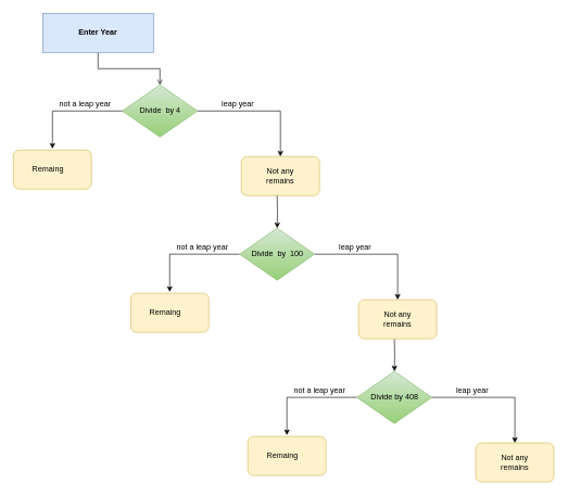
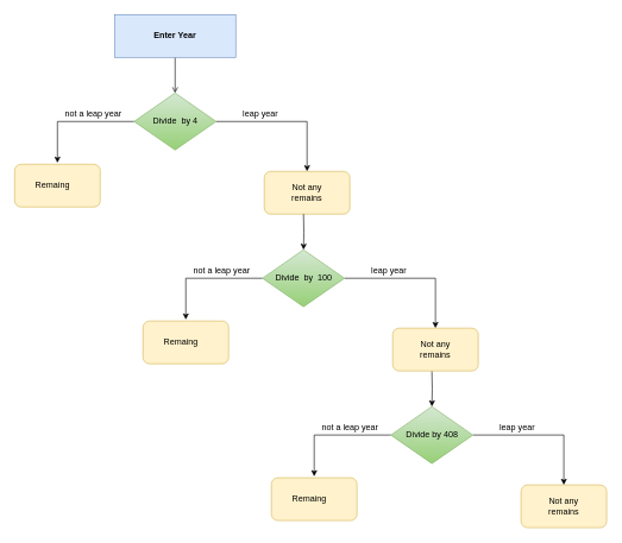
  <mxCell id="0" />
  <mxCell id="1" parent="0" />
  <mxCell id="2" style="edgeStyle=orthogonalEdgeStyle;rounded=0;orthogonalLoop=1;jettySize=auto;html=1;exitX=0.5;exitY=1;exitDx=0;exitDy=0;entryX=0.5;entryY=0;entryDx=0;entryDy=0;endArrow=open;" edge="1" parent="1" source="3" target="6"><mxGeometry relative="1" as="geometry" /></mxCell>
- <mxCell id="3" value="&lt;b&gt;Enter Year&lt;/b&gt;" style="rounded=0;whiteSpace=wrap;html=1;fillColor=#dae8fc;strokeColor=#6c8ebf;" vertex="1" parent="1"><mxGeometry x="65" y="20" width="170" height="60" as="geometry" /></mxCell>
+ <mxCell id="3" value="&lt;b&gt;Enter Year&lt;/b&gt;" style="rounded=0;whiteSpace=wrap;html=1;fillColor=#dae8fc;strokeColor=#6c8ebf;" vertex="1" parent="1"><mxGeometry x="160" y="20" width="170" height="60" as="geometry" /></mxCell>
  <mxCell id="4" style="edgeStyle=orthogonalEdgeStyle;rounded=0;orthogonalLoop=1;jettySize=auto;html=1;exitX=0;exitY=0.5;exitDx=0;exitDy=0;" edge="1" parent="1" source="6"><mxGeometry relative="1" as="geometry"><mxPoint x="80" y="228" as="targetPoint" /><Array as="points"><mxPoint x="80" y="170" /><mxPoint x="80" y="228" /></Array></mxGeometry></mxCell>
  <mxCell id="5" style="edgeStyle=orthogonalEdgeStyle;rounded=0;orthogonalLoop=1;jettySize=auto;html=1;exitX=1;exitY=0.5;exitDx=0;exitDy=0;entryX=0.5;entryY=0;entryDx=0;entryDy=0;" edge="1" parent="1" source="6" target="8"><mxGeometry relative="1" as="geometry" /></mxCell>
  <mxCell id="6" value="Divide &amp;nbsp;by 4" style="rhombus;whiteSpace=wrap;html=1;gradientColor=#97d077;fillColor=#d5e8d4;strokeColor=#82b366;" vertex="1" parent="1"><mxGeometry x="187.5" y="130" width="115" height="80" as="geometry" /></mxCell>
  <mxCell id="7" value="" style="rounded=1;whiteSpace=wrap;html=1;fillColor=#fff2cc;strokeColor=#d6b656;" vertex="1" parent="1"><mxGeometry x="20" y="230" width="120" height="60" as="geometry" /></mxCell>
  <mxCell id="8" value="" style="rounded=1;whiteSpace=wrap;html=1;fillColor=#fff2cc;strokeColor=#d6b656;" vertex="1" parent="1"><mxGeometry x="370" y="240" width="120" height="60" as="geometry" /></mxCell>
  <mxCell id="9" value="not a leap year" style="text;html=1;align=center;verticalAlign=middle;resizable=0;points=[];autosize=1;" vertex="1" parent="1"><mxGeometry x="85" y="150" width="90" height="20" as="geometry" /></mxCell>
  <mxCell id="10" value="leap year" style="text;html=1;strokeColor=none;fillColor=none;align=center;verticalAlign=middle;whiteSpace=wrap;rounded=0;" vertex="1" parent="1"><mxGeometry x="330" y="150" width="70" height="20" as="geometry" /></mxCell>
  <mxCell id="11" value="Remaing&amp;nbsp;" style="text;html=1;strokeColor=none;fillColor=none;align=center;verticalAlign=middle;whiteSpace=wrap;rounded=0;" vertex="1" parent="1"><mxGeometry x="50" y="250" width="50" height="20" as="geometry" /></mxCell>
  <mxCell id="12" value="Not any remains" style="text;html=1;strokeColor=none;fillColor=none;align=center;verticalAlign=middle;whiteSpace=wrap;rounded=0;" vertex="1" parent="1"><mxGeometry x="390" y="260" width="80" height="20" as="geometry" /></mxCell>
  <mxCell id="13" style="edgeStyle=orthogonalEdgeStyle;rounded=0;orthogonalLoop=1;jettySize=auto;html=1;exitX=0.5;exitY=1;exitDx=0;exitDy=0;entryX=0.5;entryY=0;entryDx=0;entryDy=0;" edge="1" parent="1" target="16"><mxGeometry relative="1" as="geometry"><mxPoint x="605" y="520" as="sourcePoint" /></mxGeometry></mxCell>
  <mxCell id="14" style="edgeStyle=orthogonalEdgeStyle;rounded=0;orthogonalLoop=1;jettySize=auto;html=1;exitX=0;exitY=0.5;exitDx=0;exitDy=0;" edge="1" parent="1" source="16"><mxGeometry relative="1" as="geometry"><mxPoint x="440" y="668" as="targetPoint" /><Array as="points"><mxPoint x="440" y="610" /><mxPoint x="440" y="668" /></Array></mxGeometry></mxCell>
  <mxCell id="15" style="edgeStyle=orthogonalEdgeStyle;rounded=0;orthogonalLoop=1;jettySize=auto;html=1;exitX=1;exitY=0.5;exitDx=0;exitDy=0;entryX=0.5;entryY=0;entryDx=0;entryDy=0;" edge="1" parent="1" source="16" target="18"><mxGeometry relative="1" as="geometry" /></mxCell>
  <mxCell id="16" value="Divide by 408" style="rhombus;whiteSpace=wrap;html=1;gradientColor=#97d077;fillColor=#d5e8d4;strokeColor=#82b366;" vertex="1" parent="1"><mxGeometry x="547.5" y="570" width="115" height="80" as="geometry" /></mxCell>
  <mxCell id="17" value="" style="rounded=1;whiteSpace=wrap;html=1;fillColor=#fff2cc;strokeColor=#d6b656;" vertex="1" parent="1"><mxGeometry x="380" y="670" width="120" height="60" as="geometry" /></mxCell>
  <mxCell id="18" value="" style="rounded=1;whiteSpace=wrap;html=1;fillColor=#fff2cc;strokeColor=#d6b656;" vertex="1" parent="1"><mxGeometry x="730" y="680" width="120" height="60" as="geometry" /></mxCell>
  <mxCell id="19" value="not a leap year" style="text;html=1;align=center;verticalAlign=middle;resizable=0;points=[];autosize=1;" vertex="1" parent="1"><mxGeometry x="445" y="590" width="90" height="20" as="geometry" /></mxCell>
  <mxCell id="20" value="leap year" style="text;html=1;strokeColor=none;fillColor=none;align=center;verticalAlign=middle;whiteSpace=wrap;rounded=0;" vertex="1" parent="1"><mxGeometry x="690" y="590" width="70" height="20" as="geometry" /></mxCell>
  <mxCell id="21" value="Remaing&amp;nbsp;" style="text;html=1;strokeColor=none;fillColor=none;align=center;verticalAlign=middle;whiteSpace=wrap;rounded=0;" vertex="1" parent="1"><mxGeometry x="410" y="690" width="50" height="20" as="geometry" /></mxCell>
  <mxCell id="22" value="Not any remains" style="text;html=1;strokeColor=none;fillColor=none;align=center;verticalAlign=middle;whiteSpace=wrap;rounded=0;" vertex="1" parent="1"><mxGeometry x="750" y="700" width="80" height="20" as="geometry" /></mxCell>
  <mxCell id="23" style="edgeStyle=orthogonalEdgeStyle;rounded=0;orthogonalLoop=1;jettySize=auto;html=1;exitX=0.5;exitY=1;exitDx=0;exitDy=0;entryX=0.5;entryY=0;entryDx=0;entryDy=0;" edge="1" parent="1" target="26"><mxGeometry relative="1" as="geometry"><mxPoint x="425" y="300" as="sourcePoint" /></mxGeometry></mxCell>
  <mxCell id="24" style="edgeStyle=orthogonalEdgeStyle;rounded=0;orthogonalLoop=1;jettySize=auto;html=1;exitX=0;exitY=0.5;exitDx=0;exitDy=0;" edge="1" parent="1" source="26"><mxGeometry relative="1" as="geometry"><mxPoint x="260" y="448" as="targetPoint" /><Array as="points"><mxPoint x="260" y="390" /><mxPoint x="260" y="448" /></Array></mxGeometry></mxCell>
  <mxCell id="25" style="edgeStyle=orthogonalEdgeStyle;rounded=0;orthogonalLoop=1;jettySize=auto;html=1;exitX=1;exitY=0.5;exitDx=0;exitDy=0;entryX=0.5;entryY=0;entryDx=0;entryDy=0;" edge="1" parent="1" source="26" target="28"><mxGeometry relative="1" as="geometry" /></mxCell>
  <mxCell id="26" value="Divide &amp;nbsp;by &amp;nbsp;100" style="rhombus;whiteSpace=wrap;html=1;gradientColor=#97d077;fillColor=#d5e8d4;strokeColor=#82b366;" vertex="1" parent="1"><mxGeometry x="367.5" y="350" width="115" height="80" as="geometry" /></mxCell>
  <mxCell id="27" value="" style="rounded=1;whiteSpace=wrap;html=1;fillColor=#fff2cc;strokeColor=#d6b656;" vertex="1" parent="1"><mxGeometry x="200" y="450" width="120" height="60" as="geometry" /></mxCell>
  <mxCell id="28" value="" style="rounded=1;whiteSpace=wrap;html=1;fillColor=#fff2cc;strokeColor=#d6b656;" vertex="1" parent="1"><mxGeometry x="550" y="460" width="120" height="60" as="geometry" /></mxCell>
  <mxCell id="29" value="not a leap year" style="text;html=1;align=center;verticalAlign=middle;resizable=0;points=[];autosize=1;" vertex="1" parent="1"><mxGeometry x="265" y="370" width="90" height="20" as="geometry" /></mxCell>
  <mxCell id="30" value="leap year" style="text;html=1;strokeColor=none;fillColor=none;align=center;verticalAlign=middle;whiteSpace=wrap;rounded=0;" vertex="1" parent="1"><mxGeometry x="510" y="370" width="70" height="20" as="geometry" /></mxCell>
  <mxCell id="31" value="Remaing&amp;nbsp;" style="text;html=1;strokeColor=none;fillColor=none;align=center;verticalAlign=middle;whiteSpace=wrap;rounded=0;" vertex="1" parent="1"><mxGeometry x="230" y="470" width="50" height="20" as="geometry" /></mxCell>
  <mxCell id="32" value="Not any remains" style="text;html=1;strokeColor=none;fillColor=none;align=center;verticalAlign=middle;whiteSpace=wrap;rounded=0;" vertex="1" parent="1"><mxGeometry x="570" y="480" width="80" height="20" as="geometry" /></mxCell>
